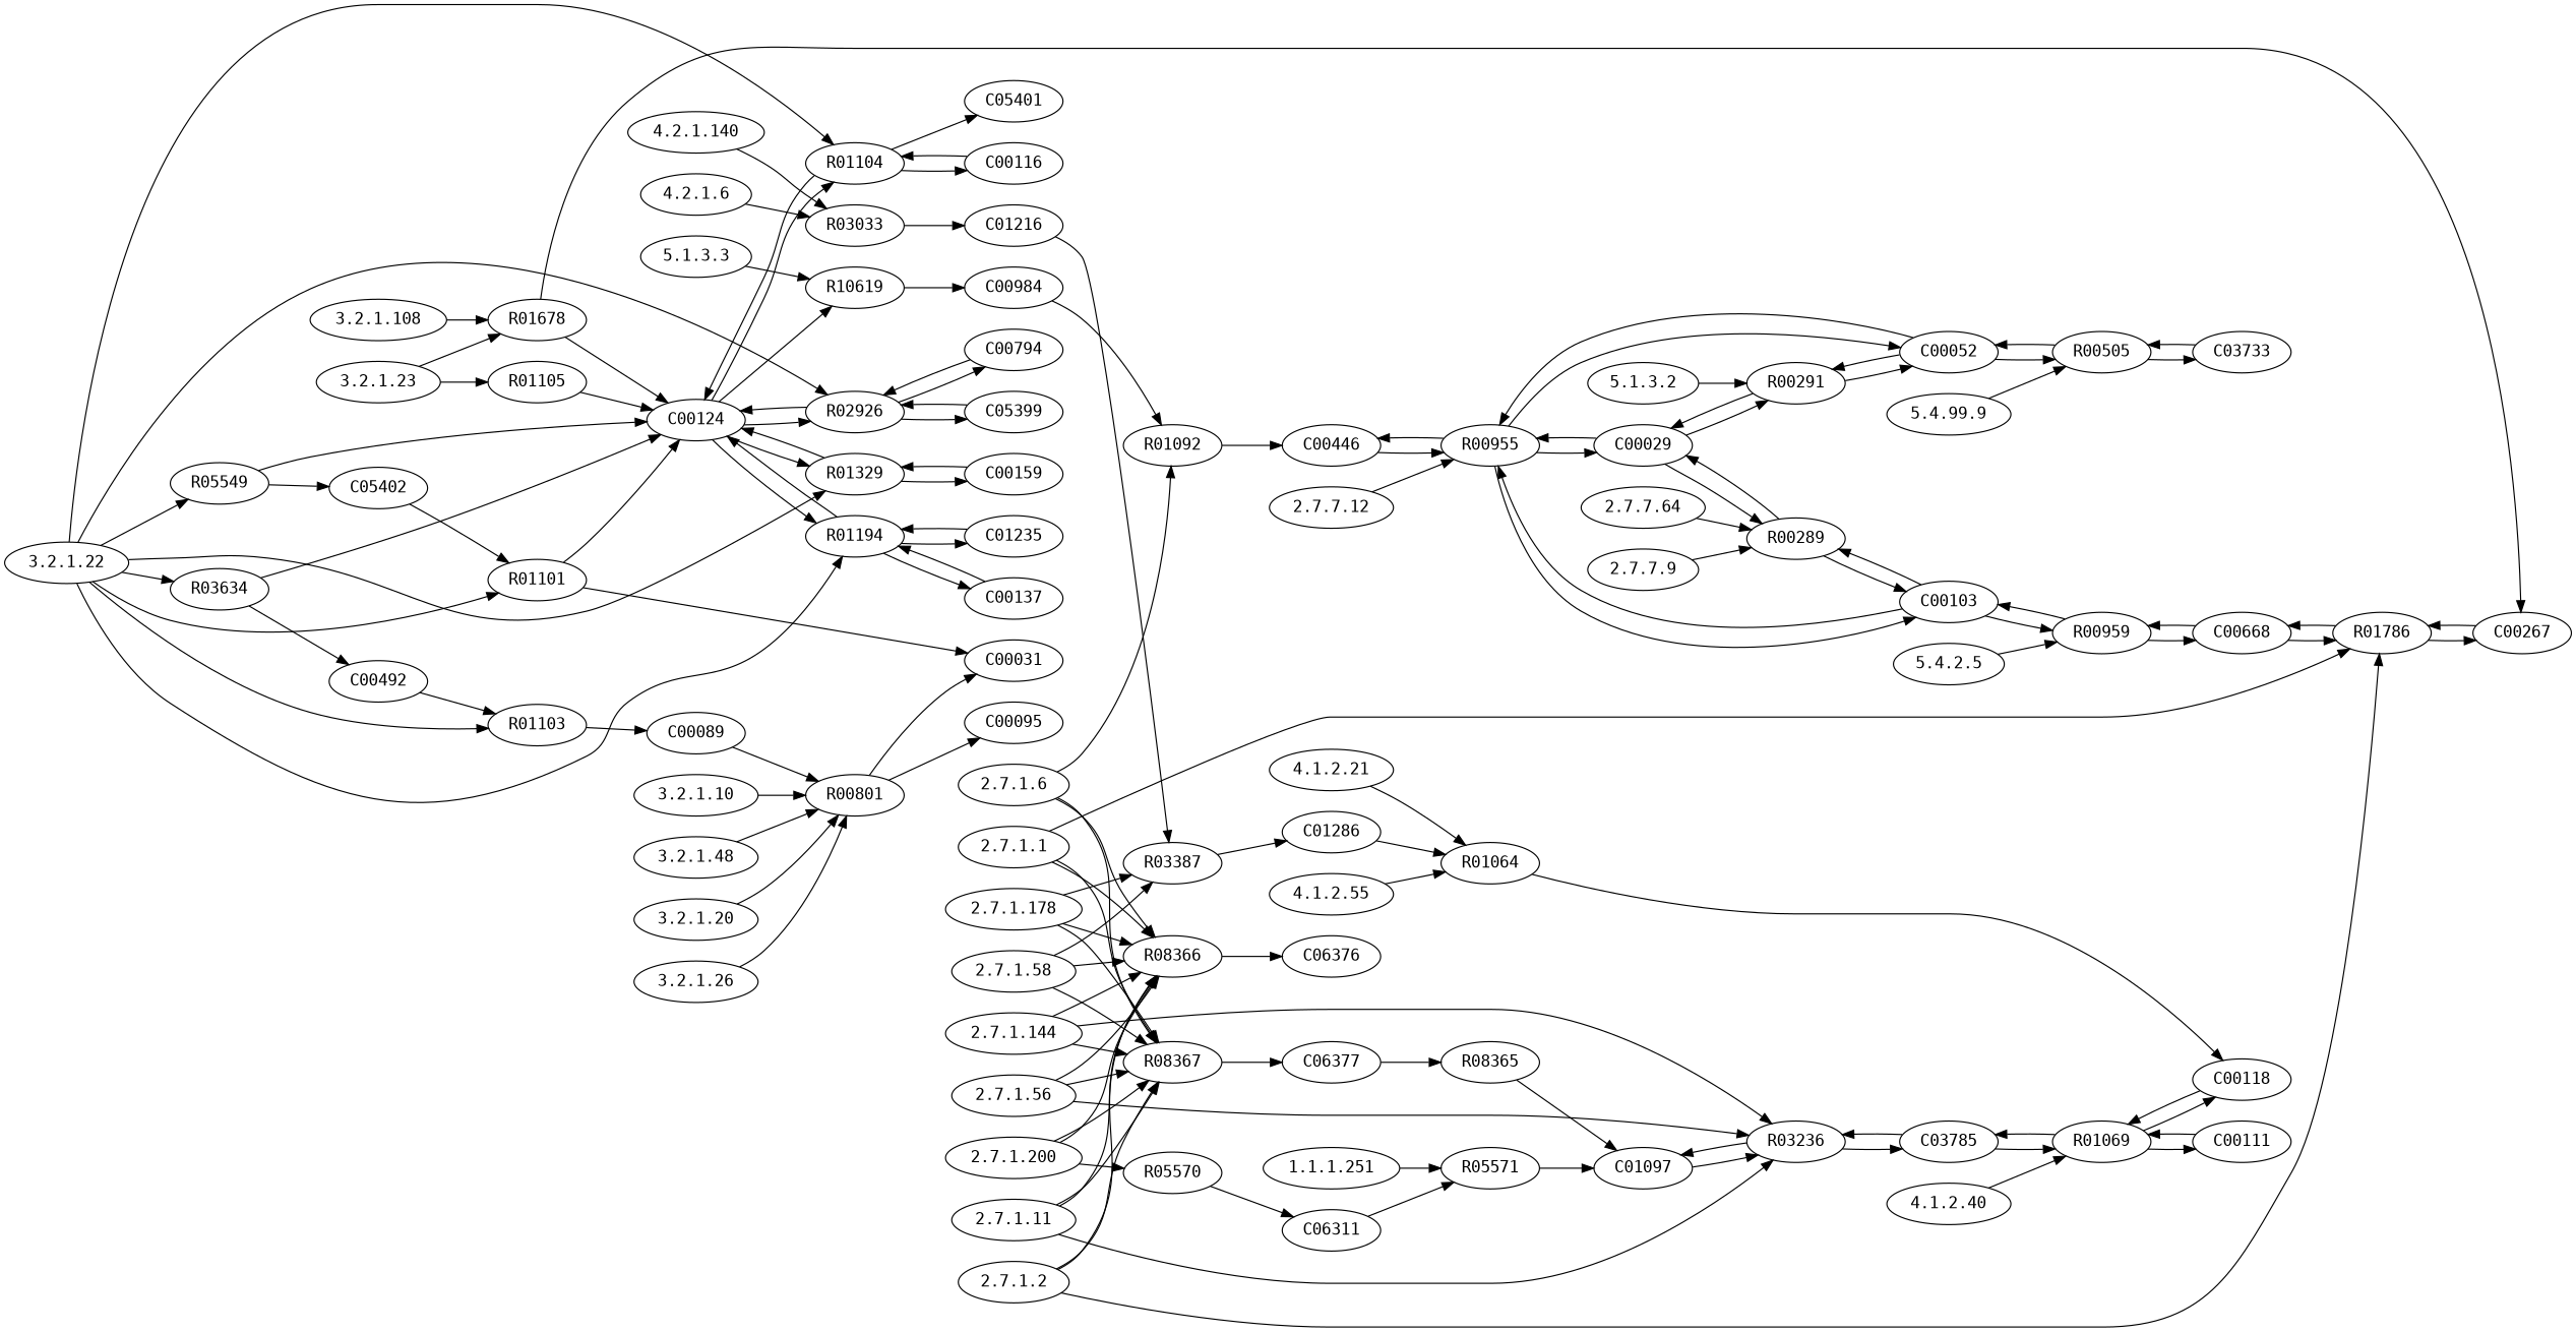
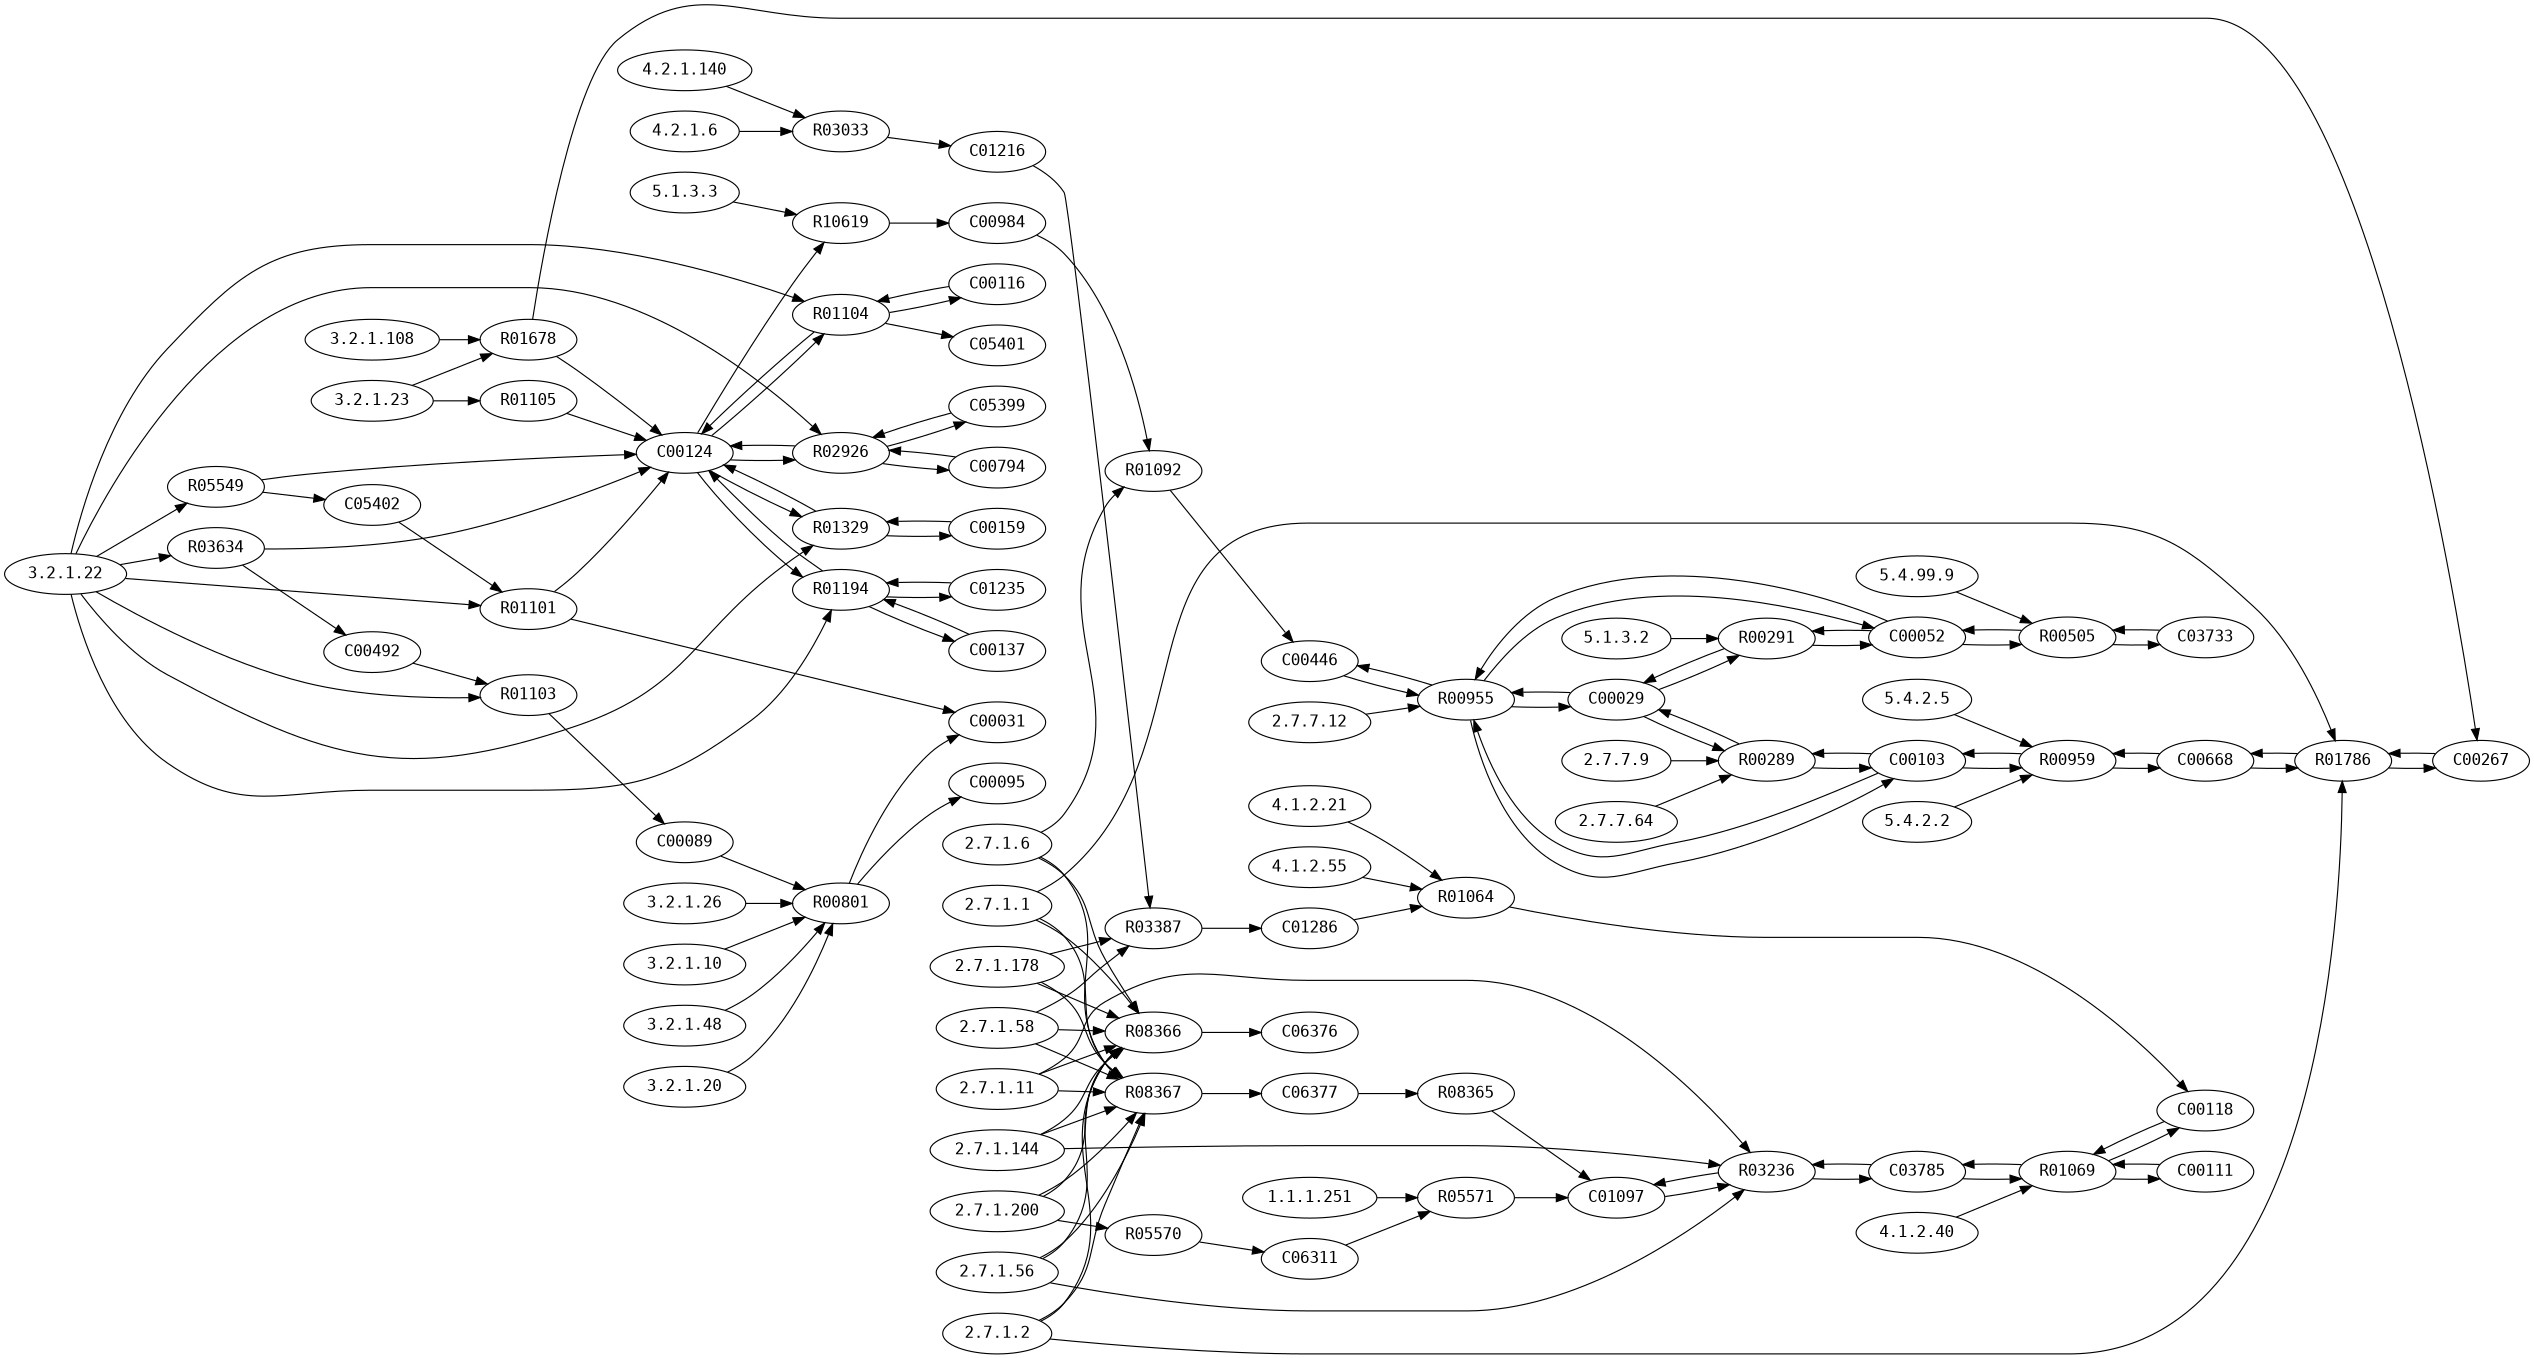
  digraph {
    fontname="DejaVu Sans Mono"
    rankdir=LR
    node [fontname="DejaVu Sans Mono" type=E]
    edge [fontname="DejaVu Sans Mono"]
    "3.2.1.48"
    R00801 [type=R]
    C00031 [type=C]
    C00095 [type=C]
    "2.7.1.2"
    R01786 [type=R]
    R08366 [type=R]
    R08367 [type=R]
    C00668 [type=C]
    C00267 [type=C]
    C06376 [type=C]
    C06377 [type=C]
    "4.1.2.21"
    R01064 [type=R]
    C00118 [type=C]
    "2.7.1.11"
    R03236 [type=R]
    C03785 [type=C]
    C01097 [type=C]
    "1.1.1.251"
    R05571 [type=R]
    "3.2.1.23"
    R01105 [type=R]
    R01678 [type=R]
    C00124 [type=C]
    "2.7.7.9"
    R00289 [type=R]
    C00029 [type=C]
    C00103 [type=C]
    "5.1.3.3"
    R10619 [type=R]
    C00984 [type=C]
    "3.2.1.22"
    R05549 [type=R]
    R03634 [type=R]
    R01104 [type=R]
    R02926 [type=R]
    R01103 [type=R]
    R01101 [type=R]
    R01329 [type=R]
    R01194 [type=R]
    C05402 [type=C]
    C00492 [type=C]
    C05401 [type=C]
    C00116 [type=C]
    C00794 [type=C]
    C05399 [type=C]
    C00089 [type=C]
    C00159 [type=C]
    C00137 [type=C]
    C01235 [type=C]
    "2.7.1.1"
    "4.1.2.55"
    "3.2.1.20"
    "5.4.99.9"
    R00505 [type=R]
    C00052 [type=C]
    C03733 [type=C]
    "2.7.7.12"
    R00955 [type=R]
    C00446 [type=C]
    "2.7.1.56"
+   "5.4.2.2"
    R00959 [type=R]
    "4.2.1.6"
    R03033 [type=R]
    C01216 [type=C]
    "5.4.2.5"
    "3.2.1.26"
    "3.2.1.108"
    "5.1.3.2"
    R00291 [type=R]
    "4.1.2.40"
    R01069 [type=R]
    C00111 [type=C]
    "2.7.1.144"
    "2.7.1.6"
    R01092 [type=R]
    "2.7.1.58"
    R03387 [type=R]
    C01286 [type=C]
    "2.7.7.64"
    "4.2.1.140"
    "3.2.1.10"
    "2.7.1.178"
    "2.7.1.200"
    R05570 [type=R]
    C06311 [type=C]
    R08365 [type=R]
    "3.2.1.48" -> R00801
    R00801 -> C00031
    R00801 -> C00095
    "2.7.1.2" -> R01786
    "2.7.1.2" -> R08366
    "2.7.1.2" -> R08367
    R01786 -> C00668
    R01786 -> C00267
    R08366 -> C06376
    R08367 -> C06377
    C00668 -> R01786
    C00668 -> R00959
    C00267 -> R01786
    C06377 -> R08365
    "4.1.2.21" -> R01064
    R01064 -> C00118
    C00118 -> R01069
    "2.7.1.11" -> R08366
    "2.7.1.11" -> R08367
    "2.7.1.11" -> R03236
    R03236 -> C03785
    R03236 -> C01097
    C03785 -> R03236
    C03785 -> R01069
    C01097 -> R03236
    "1.1.1.251" -> R05571
    R05571 -> C01097
    "3.2.1.23" -> R01105
    "3.2.1.23" -> R01678
    R01105 -> C00124
    R01678 -> C00267
    R01678 -> C00124
    C00124 -> R10619
    C00124 -> R01104
    C00124 -> R02926
    C00124 -> R01329
    C00124 -> R01194
    "2.7.7.9" -> R00289
    R00289 -> C00029
    R00289 -> C00103
    C00029 -> R00289
    C00029 -> R00955
    C00029 -> R00291
    C00103 -> R00289
    C00103 -> R00955
    C00103 -> R00959
    "5.1.3.3" -> R10619
    R10619 -> C00984
    C00984 -> R01092
    "3.2.1.22" -> R05549
    "3.2.1.22" -> R03634
    "3.2.1.22" -> R01104
    "3.2.1.22" -> R02926
    "3.2.1.22" -> R01103
    "3.2.1.22" -> R01101
    "3.2.1.22" -> R01329
    "3.2.1.22" -> R01194
    R05549 -> C00124
    R05549 -> C05402
    R03634 -> C00124
    R03634 -> C00492
    R01104 -> C00124
    R01104 -> C05401
    R01104 -> C00116
    R02926 -> C00124
    R02926 -> C00794
    R02926 -> C05399
    R01103 -> C00089
    R01101 -> C00031
    R01101 -> C00124
    R01329 -> C00124
    R01329 -> C00159
    R01194 -> C00124
    R01194 -> C00137
    R01194 -> C01235
    C05402 -> R01101
    C00492 -> R01103
    C00116 -> R01104
    C00794 -> R02926
    C05399 -> R02926
    C00089 -> R00801
    C00159 -> R01329
    C00137 -> R01194
    C01235 -> R01194
    "2.7.1.1" -> R01786
    "2.7.1.1" -> R08366
    "2.7.1.1" -> R08367
    "4.1.2.55" -> R01064
    "3.2.1.20" -> R00801
    "5.4.99.9" -> R00505
    R00505 -> C00052
    R00505 -> C03733
    C00052 -> R00505
    C00052 -> R00955
    C00052 -> R00291
    C03733 -> R00505
    "2.7.7.12" -> R00955
    R00955 -> C00029
    R00955 -> C00103
    R00955 -> C00052
    R00955 -> C00446
    C00446 -> R00955
    "2.7.1.56" -> R08366
    "2.7.1.56" -> R08367
    "2.7.1.56" -> R03236
+   "5.4.2.2" -> R00959
    R00959 -> C00668
    R00959 -> C00103
    "4.2.1.6" -> R03033
    R03033 -> C01216
    C01216 -> R03387
    "5.4.2.5" -> R00959
    "3.2.1.26" -> R00801
    "3.2.1.108" -> R01678
    "5.1.3.2" -> R00291
    R00291 -> C00029
    R00291 -> C00052
    "4.1.2.40" -> R01069
    R01069 -> C00118
    R01069 -> C03785
    R01069 -> C00111
    C00111 -> R01069
    "2.7.1.144" -> R08366
    "2.7.1.144" -> R08367
    "2.7.1.144" -> R03236
    "2.7.1.6" -> R08366
    "2.7.1.6" -> R08367
    "2.7.1.6" -> R01092
    R01092 -> C00446
    "2.7.1.58" -> R08366
    "2.7.1.58" -> R08367
    "2.7.1.58" -> R03387
    R03387 -> C01286
    C01286 -> R01064
    "2.7.7.64" -> R00289
    "4.2.1.140" -> R03033
    "3.2.1.10" -> R00801
    "2.7.1.178" -> R08366
    "2.7.1.178" -> R08367
    "2.7.1.178" -> R03387
    "2.7.1.200" -> R08366
    "2.7.1.200" -> R08367
    "2.7.1.200" -> R05570
    R05570 -> C06311
    C06311 -> R05571
    R08365 -> C01097
  }
